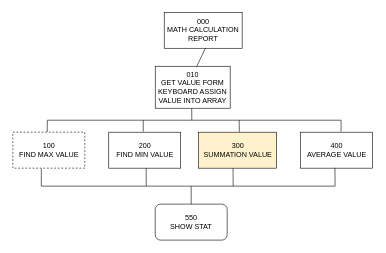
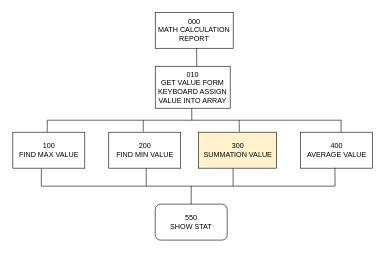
  <mxCell id="0" />
  <mxCell id="1" parent="0" />
- <mxCell id="2" value="000&lt;br&gt;MATH CALCULATION REPORT" style="rounded=0;whiteSpace=wrap;html=1;" vertex="1" parent="1"><mxGeometry x="273" y="20" width="130" height="60" as="geometry" /></mxCell>
- <mxCell id="3" value="100&lt;br&gt;FIND MAX VALUE" style="rounded=0;whiteSpace=wrap;html=1;dashed=1;" vertex="1" parent="1"><mxGeometry x="20.5" y="220" width="120" height="60" as="geometry" /></mxCell>
+ <mxCell id="2" value="000&lt;br&gt;MATH CALCULATION REPORT" style="rounded=0;whiteSpace=wrap;html=1;" vertex="1" parent="1"><mxGeometry x="258" y="20" width="130" height="60" as="geometry" /></mxCell>
+ <mxCell id="3" value="100&lt;br&gt;FIND MAX VALUE" style="rounded=0;whiteSpace=wrap;html=1;" vertex="1" parent="1"><mxGeometry x="20.5" y="220" width="120" height="60" as="geometry" /></mxCell>
  <mxCell id="4" value="010&lt;br&gt;GET VALUE FORM&lt;br&gt;KEYBOARD ASSIGN VALUE INTO ARRAY" style="rounded=0;whiteSpace=wrap;html=1;" vertex="1" parent="1"><mxGeometry x="258" y="110" width="125" height="70" as="geometry" /></mxCell>
  <mxCell id="5" value="200&lt;br&gt;FIND MIN VALUE" style="rounded=0;whiteSpace=wrap;html=1;" vertex="1" parent="1"><mxGeometry x="180.5" y="220" width="120" height="60" as="geometry" /></mxCell>
  <mxCell id="6" value="300&lt;br&gt;SUMMATION VALUE" style="rounded=0;whiteSpace=wrap;html=1;fillColor=#fff2cc;" vertex="1" parent="1"><mxGeometry x="330.5" y="220" width="130" height="60" as="geometry" /></mxCell>
  <mxCell id="7" value="400&lt;br&gt;AVERAGE VALUE" style="rounded=0;whiteSpace=wrap;html=1;" vertex="1" parent="1"><mxGeometry x="500.5" y="220" width="120" height="60" as="geometry" /></mxCell>
  <mxCell id="8" value="550&lt;br&gt;SHOW STAT" style="whiteSpace=wrap;html=1;rounded=1;" vertex="1" parent="1"><mxGeometry x="258" y="340" width="120" height="60" as="geometry" /></mxCell>
  <mxCell id="9" value="" style="endArrow=none;html=1;rounded=0;" edge="1" parent="1"><mxGeometry width="50" height="50" relative="1" as="geometry"><mxPoint x="68" y="310" as="sourcePoint" /><mxPoint x="558" y="310" as="targetPoint" /></mxGeometry></mxCell>
  <mxCell id="10" value="" style="endArrow=none;html=1;rounded=0;exitX=0.396;exitY=1.018;exitDx=0;exitDy=0;exitPerimeter=0;" edge="1" parent="1" source="3"><mxGeometry width="50" height="50" relative="1" as="geometry"><mxPoint x="338" y="380" as="sourcePoint" /><mxPoint x="68" y="310" as="targetPoint" /></mxGeometry></mxCell>
  <mxCell id="11" value="" style="endArrow=none;html=1;rounded=0;exitX=0.477;exitY=0.991;exitDx=0;exitDy=0;exitPerimeter=0;" edge="1" parent="1" source="7"><mxGeometry width="50" height="50" relative="1" as="geometry"><mxPoint x="408" y="290" as="sourcePoint" /><mxPoint x="558" y="310" as="targetPoint" /></mxGeometry></mxCell>
  <mxCell id="12" value="" style="endArrow=none;html=1;rounded=0;exitX=0.441;exitY=1.006;exitDx=0;exitDy=0;exitPerimeter=0;" edge="1" parent="1" source="6"><mxGeometry width="50" height="50" relative="1" as="geometry"><mxPoint x="568" y="289" as="sourcePoint" /><mxPoint x="388" y="310" as="targetPoint" /></mxGeometry></mxCell>
  <mxCell id="13" value="" style="endArrow=none;html=1;rounded=0;entryX=0.52;entryY=1.001;entryDx=0;entryDy=0;entryPerimeter=0;" edge="1" parent="1" target="5"><mxGeometry width="50" height="50" relative="1" as="geometry"><mxPoint x="243" y="310" as="sourcePoint" /><mxPoint x="248" y="280" as="targetPoint" /></mxGeometry></mxCell>
  <mxCell id="14" value="" style="endArrow=none;html=1;rounded=0;exitX=0.5;exitY=0;exitDx=0;exitDy=0;" edge="1" parent="1" source="8"><mxGeometry width="50" height="50" relative="1" as="geometry"><mxPoint x="253" y="320" as="sourcePoint" /><mxPoint x="318" y="310" as="targetPoint" /></mxGeometry></mxCell>
  <mxCell id="15" value="" style="endArrow=none;html=1;rounded=0;exitX=0.478;exitY=-0.006;exitDx=0;exitDy=0;exitPerimeter=0;" edge="1" parent="1" source="3"><mxGeometry width="50" height="50" relative="1" as="geometry"><mxPoint x="80" y="230" as="sourcePoint" /><mxPoint x="78" y="200" as="targetPoint" /></mxGeometry></mxCell>
  <mxCell id="16" value="" style="endArrow=none;html=1;rounded=0;" edge="1" parent="1"><mxGeometry width="50" height="50" relative="1" as="geometry"><mxPoint x="78" y="200" as="sourcePoint" /><mxPoint x="568" y="200" as="targetPoint" /></mxGeometry></mxCell>
  <mxCell id="17" value="" style="endArrow=none;html=1;rounded=0;exitX=0.562;exitY=-0.013;exitDx=0;exitDy=0;exitPerimeter=0;" edge="1" parent="1" source="7"><mxGeometry width="50" height="50" relative="1" as="geometry"><mxPoint x="438" y="310" as="sourcePoint" /><mxPoint x="568" y="200" as="targetPoint" /></mxGeometry></mxCell>
  <mxCell id="18" value="" style="endArrow=none;html=1;rounded=0;entryX=0.487;entryY=1.005;entryDx=0;entryDy=0;entryPerimeter=0;" edge="1" parent="1" target="4"><mxGeometry width="50" height="50" relative="1" as="geometry"><mxPoint x="319" y="200" as="sourcePoint" /><mxPoint x="338" y="310" as="targetPoint" /></mxGeometry></mxCell>
  <mxCell id="19" value="" style="endArrow=none;html=1;rounded=0;" edge="1" parent="1"><mxGeometry width="50" height="50" relative="1" as="geometry"><mxPoint x="238" y="219" as="sourcePoint" /><mxPoint x="238" y="200" as="targetPoint" /></mxGeometry></mxCell>
  <mxCell id="20" value="" style="endArrow=none;html=1;rounded=0;exitX=0.522;exitY=-0.011;exitDx=0;exitDy=0;exitPerimeter=0;" edge="1" parent="1" source="6"><mxGeometry width="50" height="50" relative="1" as="geometry"><mxPoint x="248" y="229" as="sourcePoint" /><mxPoint x="398" y="200" as="targetPoint" /></mxGeometry></mxCell>
  <mxCell id="21" value="" style="endArrow=none;html=1;rounded=0;exitX=0.554;exitY=0.001;exitDx=0;exitDy=0;entryX=0.531;entryY=0.99;entryDx=0;entryDy=0;exitPerimeter=0;entryPerimeter=0;" edge="1" parent="1" source="4" target="2"><mxGeometry width="50" height="50" relative="1" as="geometry"><mxPoint x="408" y="229" as="sourcePoint" /><mxPoint x="408" y="210" as="targetPoint" /></mxGeometry></mxCell>
